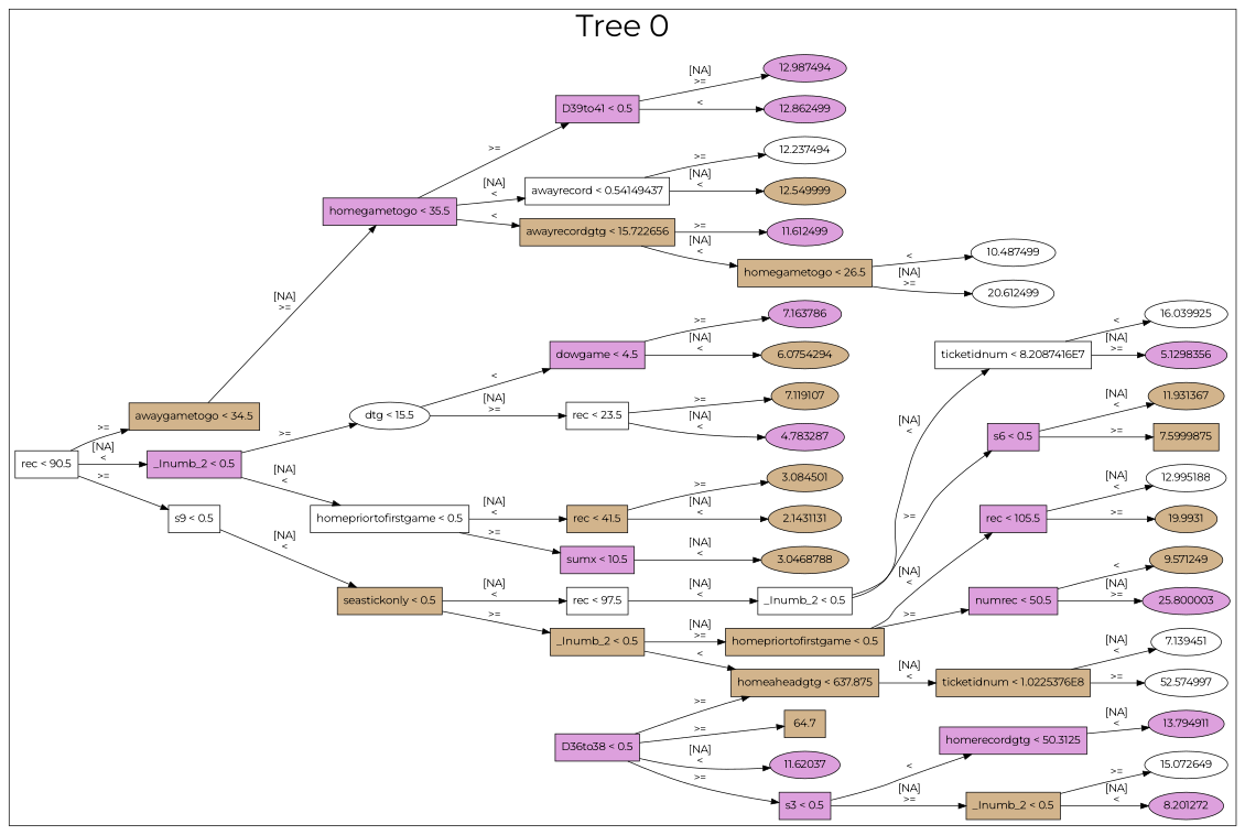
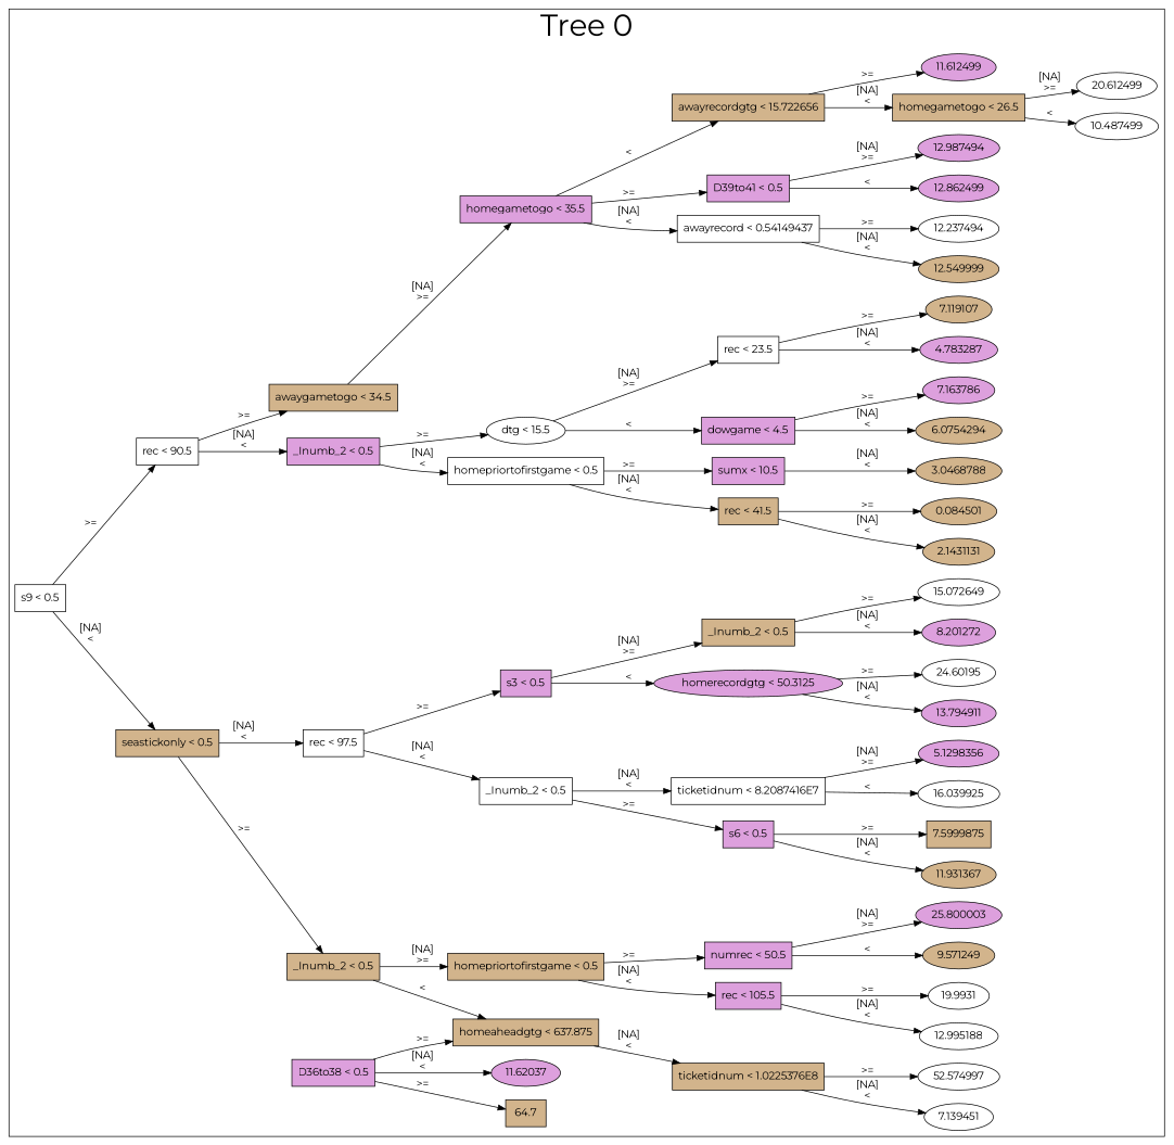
  digraph {
    fontname=Montserrat
    rankdir=LR
    node [fillcolor=plum fontname=Montserrat fontsize=14 shape=box style=filled]
    edge [fontname=Montserrat fontsize=14]
    n1 [fillcolor=white label="s9 < 0.5"]
    n2 [fillcolor=tan label="seastickonly < 0.5"]
    n3 [fillcolor=white label="rec < 90.5"]
    n4 [fillcolor=white label="rec < 97.5"]
    n5 [fillcolor=tan label="_Inumb_2 < 0.5"]
    n6 [label="_Inumb_2 < 0.5"]
    n7 [fillcolor=tan label="awaygametogo < 34.5"]
    n8 [fillcolor=white label="_Inumb_2 < 0.5"]
    n9 [label="s3 < 0.5"]
    n10 [fillcolor=tan label="homeaheadgtg < 637.875"]
    n11 [fillcolor=tan label="homepriortofirstgame < 0.5"]
    n12 [fillcolor=white label="homepriortofirstgame < 0.5"]
    n13 [fillcolor=white label="dtg < 15.5" shape=ellipse]
    n14 [fillcolor=tan label="awayrecordgtg < 15.722656"]
    n15 [label="homegametogo < 35.5"]
    n16 [fillcolor=white label="ticketidnum < 8.2087416E7"]
    n17 [label="s6 < 0.5"]
-   n18 [label="homerecordgtg < 50.3125"]
+   n18 [label="homerecordgtg < 50.3125" shape=ellipse]
    n19 [fillcolor=tan label="_Inumb_2 < 0.5"]
    n20 [fillcolor=tan label="ticketidnum < 1.0225376E8"]
    n21 [label="D36to38 < 0.5"]
    n22 [label="rec < 105.5"]
    n23 [label="numrec < 50.5"]
    n24 [fillcolor=tan label="rec < 41.5"]
    n25 [label="sumx < 10.5"]
    n26 [label="dowgame < 4.5"]
    n27 [fillcolor=white label="rec < 23.5"]
    n28 [fillcolor=tan label="homegametogo < 26.5"]
    n29 [label=11.612499 shape=""]
    n30 [fillcolor=white label="awayrecord < 0.54149437"]
    n31 [label="D39to41 < 0.5"]
    n32 [fillcolor=white label=16.039925 shape=""]
    n33 [label=5.1298356 shape=""]
    n34 [fillcolor=tan label=11.931367 shape=""]
    n35 [fillcolor=tan label=7.5999875]
    n36 [label=13.794911 shape=""]
+   n37 [fillcolor=white label=24.60195 shape=""]
    n38 [label=8.201272 shape=""]
    n39 [fillcolor=white label=15.072649 shape=""]
    n40 [fillcolor=white label=7.139451 shape=""]
    n41 [fillcolor=white label=52.574997 shape=""]
    n42 [label=11.62037 shape=""]
    n43 [fillcolor=tan label=64.7]
    n44 [fillcolor=white label=12.995188 shape=""]
-   n45 [fillcolor=tan label=19.9931 shape=""]
+   n45 [fillcolor=white label=19.9931 shape=""]
    n46 [fillcolor=tan label=9.571249 shape=""]
    n47 [label=25.800003 shape=""]
    n48 [fillcolor=tan label=2.1431131 shape=""]
-   n49 [fillcolor=tan label=3.084501 shape=""]
+   n49 [fillcolor=tan label=0.084501 shape=""]
    n50 [fillcolor=tan label=3.0468788 shape=""]
    n51 [fillcolor=tan label=6.0754294 shape=""]
    n52 [label=7.163786 shape=""]
    n53 [label=4.783287 shape=""]
    n54 [fillcolor=tan label=7.119107 shape=""]
    n55 [fillcolor=white label=10.487499 shape=""]
    n56 [fillcolor=white label=20.612499 shape=""]
    n57 [fillcolor=tan label=12.549999 shape=""]
    n58 [fillcolor=white label=12.237494 shape=""]
    n59 [label=12.862499 shape=""]
    n60 [label=12.987494 shape=""]
    subgraph cluster_1 {
      fontsize=40
      label="Tree 0"
      subgraph sub_2 {
        fontsize=40
        label="Tree 0"
        n1
      }
      subgraph sub_3 {
        fontsize=40
        label="Tree 0"
        n2
        n3
      }
      subgraph sub_4 {
        fontsize=40
        label="Tree 0"
        n4
        n5
        n6
        n7
      }
      subgraph sub_5 {
        fontsize=40
        label="Tree 0"
        n8
        n9
        n10
        n11
        n12
        n13
        n14
        n15
      }
      subgraph sub_6 {
        fontsize=40
        label="Tree 0"
        n16
        n17
        n18
        n19
        n20
        n21
        n22
        n23
        n24
        n25
        n26
        n27
        n28
        n29
        n30
        n31
      }
      subgraph sub_7 {
        fontsize=40
        label="Tree 0"
        n32
        n33
        n34
        n35
        n36
+       n37
        n38
        n39
        n40
        n41
        n42
        n43
        n44
        n45
        n46
        n47
        n48
        n49
        n50
        n51
        n52
        n53
        n54
        n55
        n56
        n57
        n58
        n59
        n60
      }
    }
    n1 -> n2 [label="[NA]\n<\n"]
-   n3 -> n1 [label=">=\n"]
+   n1 -> n3 [label=">=\n"]
    n2 -> n4 [label="[NA]\n<\n"]
    n2 -> n5 [label=">=\n"]
    n3 -> n6 [label="[NA]\n<\n"]
    n3 -> n7 [label=">=\n"]
    n4 -> n8 [label="[NA]\n<\n"]
-   n21 -> n9 [label=">=\n"]
+   n4 -> n9 [label=">=\n"]
    n5 -> n10 [label="<\n"]
    n5 -> n11 [label="[NA]\n>=\n"]
    n6 -> n12 [label="[NA]\n<\n"]
    n6 -> n13 [label=">=\n"]
    n7 -> n15 [label="[NA]\n>=\n"]
    n8 -> n16 [label="[NA]\n<\n"]
    n8 -> n17 [label=">=\n"]
    n9 -> n18 [label="<\n"]
    n9 -> n19 [label="[NA]\n>=\n"]
    n10 -> n20 [label="[NA]\n<\n"]
    n11 -> n22 [label="[NA]\n<\n"]
    n11 -> n23 [label=">=\n"]
    n12 -> n24 [label="[NA]\n<\n"]
    n12 -> n25 [label=">=\n"]
    n13 -> n26 [label="<\n"]
    n13 -> n27 [label="[NA]\n>=\n"]
    n14 -> n28 [label="[NA]\n<\n"]
    n14 -> n29 [label=">=\n"]
    n15 -> n14 [label="<\n"]
    n15 -> n30 [label="[NA]\n<\n"]
    n15 -> n31 [label=">=\n"]
    n16 -> n32 [label="<\n"]
    n16 -> n33 [label="[NA]\n>=\n"]
    n17 -> n34 [label="[NA]\n<\n"]
    n17 -> n35 [label=">=\n"]
    n18 -> n36 [label="[NA]\n<\n"]
+   n18 -> n37 [label=">=\n"]
    n19 -> n38 [label="[NA]\n<\n"]
    n19 -> n39 [label=">=\n"]
    n20 -> n40 [label="[NA]\n<\n"]
    n20 -> n41 [label=">=\n"]
    n21 -> n10 [label=">=\n"]
    n21 -> n42 [label="[NA]\n<\n"]
    n21 -> n43 [label=">=\n"]
    n22 -> n44 [label="[NA]\n<\n"]
    n22 -> n45 [label=">=\n"]
    n23 -> n46 [label="<\n"]
    n23 -> n47 [label="[NA]\n>=\n"]
    n24 -> n48 [label="[NA]\n<\n"]
    n24 -> n49 [label=">=\n"]
    n25 -> n50 [label="[NA]\n<\n"]
    n26 -> n51 [label="[NA]\n<\n"]
    n26 -> n52 [label=">=\n"]
    n27 -> n53 [label="[NA]\n<\n"]
    n27 -> n54 [label=">=\n"]
    n28 -> n55 [label="<\n"]
    n28 -> n56 [label="[NA]\n>=\n"]
    n30 -> n57 [label="[NA]\n<\n"]
    n30 -> n58 [label=">=\n"]
    n31 -> n59 [label="<\n"]
    n31 -> n60 [label="[NA]\n>=\n"]
  }
